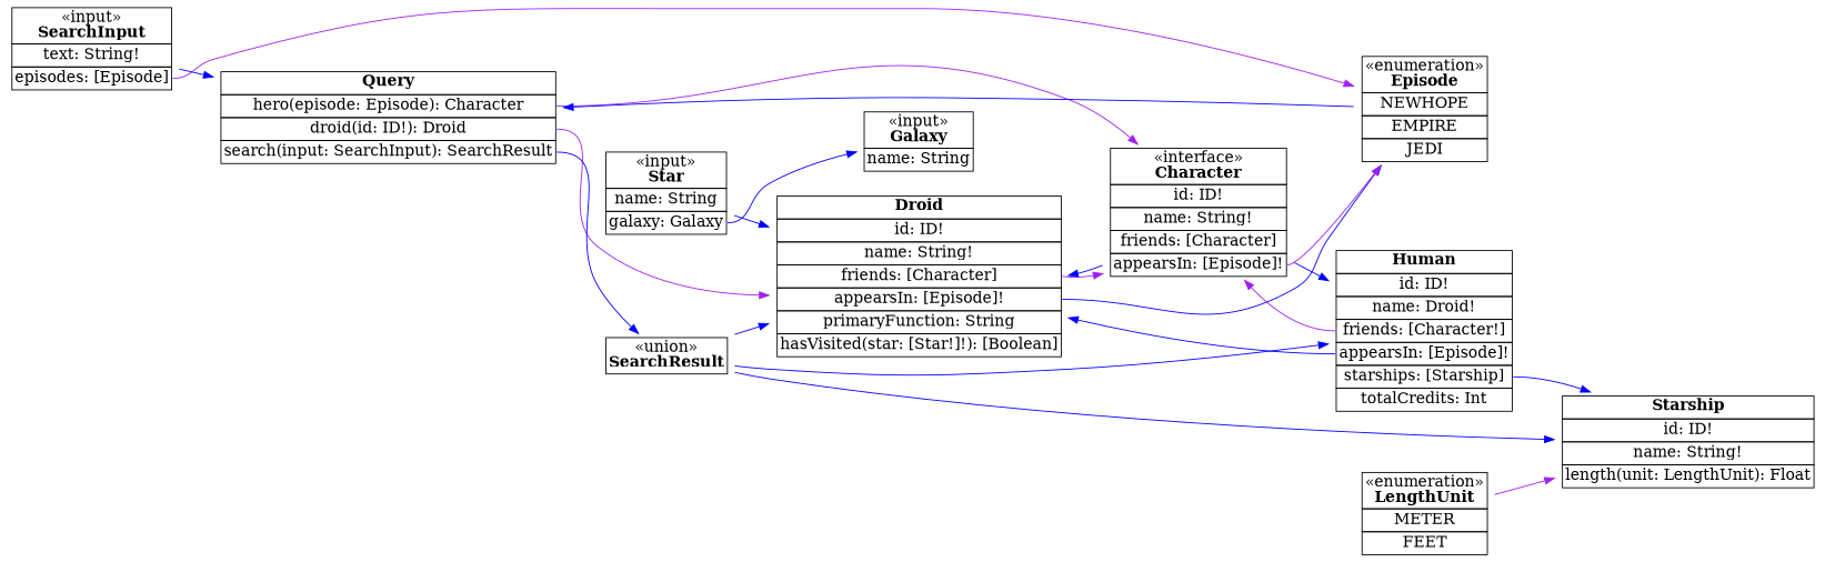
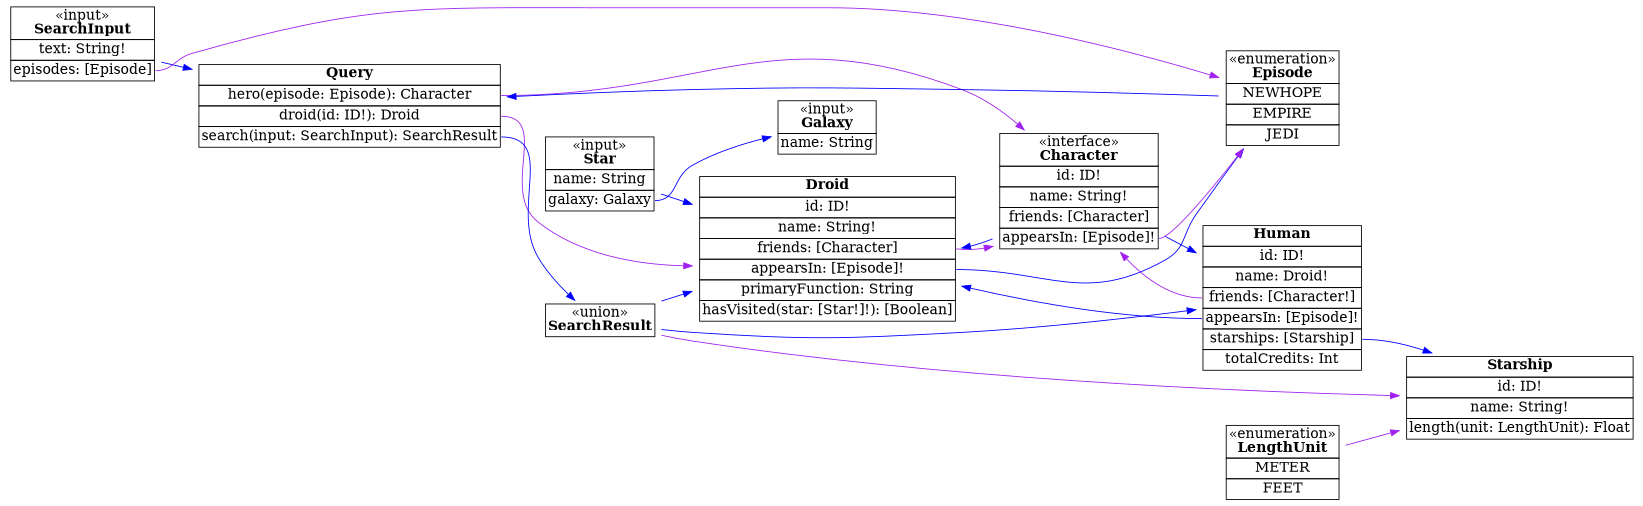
  digraph {
    rankdir=LR
    node [fontsize=16 shape=plaintext]
    edge [color=blue fontcolor=BLACK]
    n1 [label=<<TABLE COLOR="BLACK" BORDER="0" CELLBORDER="1" CELLSPACING="0"><TR><TD PORT="__title"><FONT COLOR="BLACK"><B>Query</B></FONT></TD></TR><TR><TD ALIGN="CENTER" PORT="heroport"><FONT COLOR="BLACK">hero(episode: Episode): Character</FONT></TD></TR>,<TR><TD ALIGN="CENTER" PORT="droidport"><FONT COLOR="BLACK">droid(id: ID!): Droid</FONT></TD></TR>,<TR><TD ALIGN="CENTER" PORT="searchport"><FONT COLOR="BLACK">search(input: SearchInput): SearchResult</FONT></TD></TR></TABLE>>]
    n2 [label=<<TABLE COLOR="BLACK" BORDER="0" CELLBORDER="1" CELLSPACING="0"><TR><TD PORT="__title"><FONT COLOR="BLACK"><B>Droid</B></FONT></TD></TR><TR><TD ALIGN="CENTER" PORT="idport"><FONT COLOR="BLACK">id: ID!</FONT></TD></TR>,<TR><TD ALIGN="CENTER" PORT="nameport"><FONT COLOR="BLACK">name: String!</FONT></TD></TR>,<TR><TD ALIGN="CENTER" PORT="friendsport"><FONT COLOR="BLACK">friends: [Character]</FONT></TD></TR>,<TR><TD ALIGN="CENTER" PORT="appearsInport"><FONT COLOR="BLACK">appearsIn: [Episode]!</FONT></TD></TR>,<TR><TD ALIGN="CENTER" PORT="primaryFunctionport"><FONT COLOR="BLACK">primaryFunction: String</FONT></TD></TR>,<TR><TD ALIGN="CENTER" PORT="hasVisitedport"><FONT COLOR="BLACK">hasVisited(star: [Star!]!): [Boolean]</FONT></TD></TR></TABLE>>]
    n3 [label=<<TABLE COLOR="BLACK" BORDER="0" CELLBORDER="1" CELLSPACING="0"><TR><TD PORT="__title"><FONT COLOR="BLACK">&laquo;interface&raquo;<BR/><B>Character</B></FONT></TD></TR><TR><TD ALIGN="CENTER" PORT="idport"><FONT COLOR="BLACK">id: ID!</FONT></TD></TR>,<TR><TD ALIGN="CENTER" PORT="nameport"><FONT COLOR="BLACK">name: String!</FONT></TD></TR>,<TR><TD ALIGN="CENTER" PORT="friendsport"><FONT COLOR="BLACK">friends: [Character]</FONT></TD></TR>,<TR><TD ALIGN="CENTER" PORT="appearsInport"><FONT COLOR="BLACK">appearsIn: [Episode]!</FONT></TD></TR></TABLE>>]
    n4 [label=<<TABLE COLOR="BLACK" BORDER="0" CELLBORDER="1" CELLSPACING="0"><TR><TD PORT="__title"><FONT COLOR="BLACK">&laquo;union&raquo;<BR/><B>SearchResult</B></FONT></TD></TR></TABLE>>]
    n5 [label=<<TABLE COLOR="BLACK" BORDER="0" CELLBORDER="1" CELLSPACING="0"><TR><TD PORT="__title"><FONT COLOR="BLACK">&laquo;enumeration&raquo;<BR/><B>Episode</B></FONT></TD></TR><TR><TD ALIGN="CENTER" PORT="NEWHOPEport"><FONT COLOR="BLACK">NEWHOPE</FONT></TD></TR>,<TR><TD ALIGN="CENTER" PORT="EMPIREport"><FONT COLOR="BLACK">EMPIRE</FONT></TD></TR>,<TR><TD ALIGN="CENTER" PORT="JEDIport"><FONT COLOR="BLACK">JEDI</FONT></TD></TR></TABLE>>]
    n6 [label=<<TABLE COLOR="BLACK" BORDER="0" CELLBORDER="1" CELLSPACING="0"><TR><TD PORT="__title"><FONT COLOR="BLACK"><B>Human</B></FONT></TD></TR><TR><TD ALIGN="CENTER" PORT="idport"><FONT COLOR="BLACK">id: ID!</FONT></TD></TR>,<TR><TD ALIGN="CENTER" PORT="nameport"><FONT COLOR="BLACK">name: Droid!</FONT></TD></TR>,<TR><TD ALIGN="CENTER" PORT="friendsport"><FONT COLOR="BLACK">friends: [Character!]</FONT></TD></TR>,<TR><TD ALIGN="CENTER" PORT="appearsInport"><FONT COLOR="BLACK">appearsIn: [Episode]!</FONT></TD></TR>,<TR><TD ALIGN="CENTER" PORT="starshipsport"><FONT COLOR="BLACK">starships: [Starship]</FONT></TD></TR>,<TR><TD ALIGN="CENTER" PORT="totalCreditsport"><FONT COLOR="BLACK">totalCredits: Int</FONT></TD></TR></TABLE>>]
    n7 [label=<<TABLE COLOR="BLACK" BORDER="0" CELLBORDER="1" CELLSPACING="0"><TR><TD PORT="__title"><FONT COLOR="BLACK"><B>Starship</B></FONT></TD></TR><TR><TD ALIGN="CENTER" PORT="idport"><FONT COLOR="BLACK">id: ID!</FONT></TD></TR>,<TR><TD ALIGN="CENTER" PORT="nameport"><FONT COLOR="BLACK">name: String!</FONT></TD></TR>,<TR><TD ALIGN="CENTER" PORT="lengthport"><FONT COLOR="BLACK">length(unit: LengthUnit): Float</FONT></TD></TR></TABLE>>]
    n8 [label=<<TABLE COLOR="BLACK" BORDER="0" CELLBORDER="1" CELLSPACING="0"><TR><TD PORT="__title"><FONT COLOR="BLACK">&laquo;enumeration&raquo;<BR/><B>LengthUnit</B></FONT></TD></TR><TR><TD ALIGN="CENTER" PORT="METERport"><FONT COLOR="BLACK">METER</FONT></TD></TR>,<TR><TD ALIGN="CENTER" PORT="FEETport"><FONT COLOR="BLACK">FEET</FONT></TD></TR></TABLE>>]
    n9 [label=<<TABLE COLOR="BLACK" BORDER="0" CELLBORDER="1" CELLSPACING="0"><TR><TD PORT="__title"><FONT COLOR="BLACK">&laquo;input&raquo;<BR/><B>Star</B></FONT></TD></TR><TR><TD ALIGN="CENTER" PORT="nameport"><FONT COLOR="BLACK">name: String</FONT></TD></TR>,<TR><TD ALIGN="CENTER" PORT="galaxyport"><FONT COLOR="BLACK">galaxy: Galaxy</FONT></TD></TR></TABLE>>]
    n10 [label=<<TABLE COLOR="BLACK" BORDER="0" CELLBORDER="1" CELLSPACING="0"><TR><TD PORT="__title"><FONT COLOR="BLACK">&laquo;input&raquo;<BR/><B>Galaxy</B></FONT></TD></TR><TR><TD ALIGN="CENTER" PORT="nameport"><FONT COLOR="BLACK">name: String</FONT></TD></TR></TABLE>>]
    n11 [label=<<TABLE COLOR="BLACK" BORDER="0" CELLBORDER="1" CELLSPACING="0"><TR><TD PORT="__title"><FONT COLOR="BLACK">&laquo;input&raquo;<BR/><B>SearchInput</B></FONT></TD></TR><TR><TD ALIGN="CENTER" PORT="textport"><FONT COLOR="BLACK">text: String!</FONT></TD></TR>,<TR><TD ALIGN="CENTER" PORT="episodesport"><FONT COLOR="BLACK">episodes: [Episode]</FONT></TD></TR></TABLE>>]
    n1 -> n2 [color=purple tailport=droidport]
    n1 -> n3 [color=purple tailport=heroport]
    n1 -> n4 [tailport=searchport]
    n2 -> n3 [color=purple tailport=friendsport]
    n2 -> n5 [tailport=appearsInport]
    n3 -> n2
    n3 -> n5 [color=purple tailport=appearsInport]
    n3 -> n6
    n4 -> n2
    n4 -> n6
-   n4 -> n7
+   n4 -> n7 [color=purple]
    n5 -> n1
    n6 -> n2 [tailport=appearsInport]
    n6 -> n3 [color=purple tailport=friendsport]
    n6 -> n7 [tailport=starshipsport]
    n8 -> n7 [color=purple]
    n9 -> n2
    n9 -> n10 [tailport=galaxyport]
    n11 -> n1
    n11 -> n5 [color=purple tailport=episodesport]
  }
